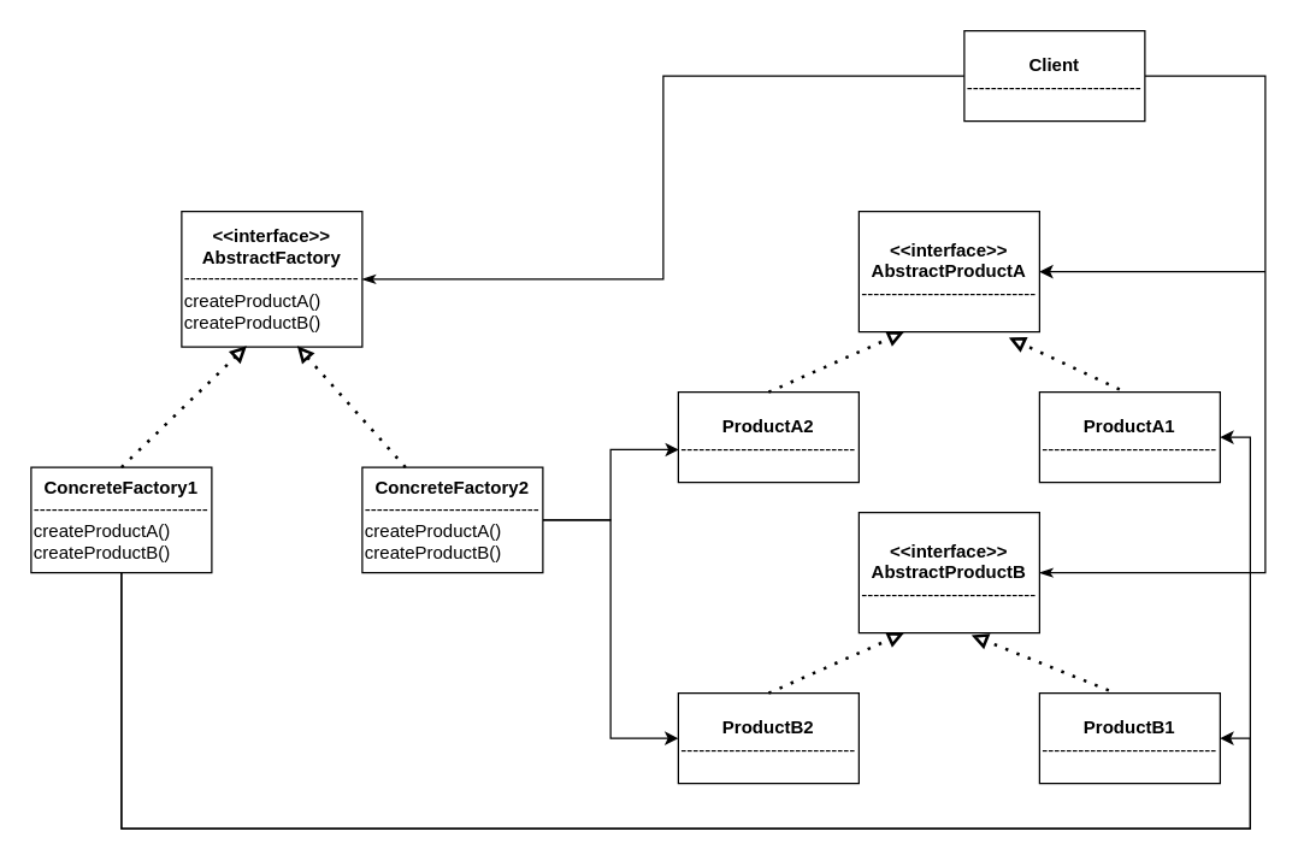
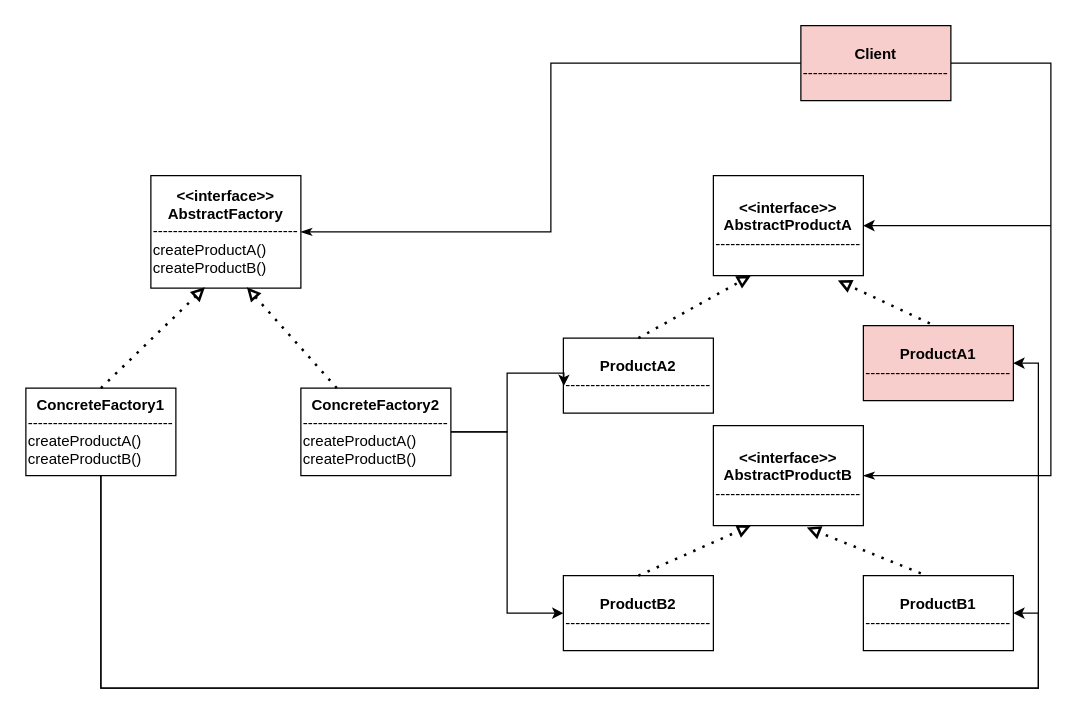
  <mxCell id="0" />
  <mxCell id="1" parent="0" />
  <mxCell id="2" value="&lt;b&gt;&amp;lt;&amp;lt;interface&amp;gt;&amp;gt;&lt;br&gt;AbstractFactory&lt;/b&gt;&lt;br&gt;-----------------------------&lt;br&gt;&lt;div style=&quot;text-align: left&quot;&gt;&lt;span&gt;createProductA()&lt;/span&gt;&lt;/div&gt;&lt;div style=&quot;text-align: left&quot;&gt;&lt;span&gt;createProductB()&lt;/span&gt;&lt;/div&gt;" style="rounded=0;whiteSpace=wrap;html=1;align=center;" vertex="1" parent="1"><mxGeometry x="120" y="140" width="120" height="90" as="geometry" /></mxCell>
  <mxCell id="3" style="edgeStyle=orthogonalEdgeStyle;rounded=0;orthogonalLoop=1;jettySize=auto;html=1;exitX=0.5;exitY=1;exitDx=0;exitDy=0;entryX=1;entryY=0.5;entryDx=0;entryDy=0;startArrow=none;startFill=0;endArrow=classic;endFill=1;align=center;" edge="1" parent="1" source="5" target="18"><mxGeometry relative="1" as="geometry"><Array as="points"><mxPoint x="80" y="550" /><mxPoint x="830" y="550" /><mxPoint x="830" y="490" /></Array></mxGeometry></mxCell>
  <mxCell id="4" style="edgeStyle=orthogonalEdgeStyle;rounded=0;orthogonalLoop=1;jettySize=auto;html=1;exitX=0.5;exitY=1;exitDx=0;exitDy=0;entryX=1;entryY=0.5;entryDx=0;entryDy=0;startArrow=none;startFill=0;endArrow=classic;endFill=1;align=center;" edge="1" parent="1" source="5" target="12"><mxGeometry relative="1" as="geometry"><Array as="points"><mxPoint x="80" y="550" /><mxPoint x="830" y="550" /><mxPoint x="830" y="290" /></Array></mxGeometry></mxCell>
  <mxCell id="5" value="&lt;b&gt;ConcreteFactory1&lt;/b&gt;&lt;br&gt;-----------------------------&lt;br&gt;&lt;div style=&quot;text-align: left&quot;&gt;&lt;span&gt;createProductA()&lt;/span&gt;&lt;/div&gt;&lt;div style=&quot;text-align: left&quot;&gt;&lt;span&gt;createProductB()&lt;/span&gt;&lt;/div&gt;" style="rounded=0;whiteSpace=wrap;html=1;align=center;" vertex="1" parent="1"><mxGeometry x="20" y="310" width="120" height="70" as="geometry" /></mxCell>
  <mxCell id="6" style="edgeStyle=orthogonalEdgeStyle;rounded=0;orthogonalLoop=1;jettySize=auto;html=1;exitX=0;exitY=0.5;exitDx=0;exitDy=0;entryX=1;entryY=0.5;entryDx=0;entryDy=0;endArrow=classicThin;endFill=1;align=center;" edge="1" parent="1" source="8" target="2"><mxGeometry relative="1" as="geometry" /></mxCell>
  <mxCell id="7" style="edgeStyle=orthogonalEdgeStyle;rounded=0;orthogonalLoop=1;jettySize=auto;html=1;exitX=1;exitY=0.5;exitDx=0;exitDy=0;entryX=1;entryY=0.5;entryDx=0;entryDy=0;endArrow=classicThin;endFill=1;align=center;" edge="1" parent="1" source="8" target="16"><mxGeometry relative="1" as="geometry"><Array as="points"><mxPoint x="840" y="50" /><mxPoint x="840" y="380" /></Array></mxGeometry></mxCell>
- <mxCell id="8" value="&lt;b&gt;Client&lt;/b&gt;&lt;br&gt;-----------------------------" style="rounded=0;whiteSpace=wrap;html=1;align=center;" vertex="1" parent="1"><mxGeometry x="640" y="20" width="120" height="60" as="geometry" /></mxCell>
+ <mxCell id="8" value="&lt;b&gt;Client&lt;/b&gt;&lt;br&gt;-----------------------------" style="rounded=0;whiteSpace=wrap;html=1;align=center;fillColor=#f8cecc;" vertex="1" parent="1"><mxGeometry x="640" y="20" width="120" height="60" as="geometry" /></mxCell>
  <mxCell id="9" style="edgeStyle=orthogonalEdgeStyle;rounded=0;orthogonalLoop=1;jettySize=auto;html=1;exitX=1;exitY=0.5;exitDx=0;exitDy=0;endArrow=none;endFill=0;startArrow=classic;startFill=1;align=center;" edge="1" parent="1" source="10"><mxGeometry relative="1" as="geometry"><mxPoint x="840" y="180" as="targetPoint" /><Array as="points"><mxPoint x="800" y="180" /><mxPoint x="800" y="180" /></Array></mxGeometry></mxCell>
  <mxCell id="10" value="&lt;b&gt;&amp;lt;&amp;lt;interface&amp;gt;&amp;gt;&lt;br&gt;AbstractProductA&lt;/b&gt;&lt;br&gt;-----------------------------" style="rounded=0;whiteSpace=wrap;html=1;align=center;" vertex="1" parent="1"><mxGeometry x="570" y="140" width="120" height="80" as="geometry" /></mxCell>
- <mxCell id="11" value="&lt;b&gt;ProductA2&lt;/b&gt;&lt;br&gt;-----------------------------" style="rounded=0;whiteSpace=wrap;html=1;align=center;" vertex="1" parent="1"><mxGeometry x="450" y="260" width="120" height="60" as="geometry" /></mxCell>
- <mxCell id="12" value="&lt;b&gt;ProductA1&lt;br&gt;&lt;/b&gt;-----------------------------" style="rounded=0;whiteSpace=wrap;html=1;align=center;" vertex="1" parent="1"><mxGeometry x="690" y="260" width="120" height="60" as="geometry" /></mxCell>
+ <mxCell id="11" value="&lt;b&gt;ProductA2&lt;/b&gt;&lt;br&gt;-----------------------------" style="rounded=0;whiteSpace=wrap;html=1;align=center;" vertex="1" parent="1"><mxGeometry x="450" y="270" width="120" height="60" as="geometry" /></mxCell>
+ <mxCell id="12" value="&lt;b&gt;ProductA1&lt;br&gt;&lt;/b&gt;-----------------------------" style="rounded=0;whiteSpace=wrap;html=1;align=center;fillColor=#f8cecc;" vertex="1" parent="1"><mxGeometry x="690" y="260" width="120" height="60" as="geometry" /></mxCell>
  <mxCell id="13" style="edgeStyle=orthogonalEdgeStyle;rounded=0;orthogonalLoop=1;jettySize=auto;html=1;exitX=1;exitY=0.5;exitDx=0;exitDy=0;entryX=0.003;entryY=0.637;entryDx=0;entryDy=0;entryPerimeter=0;startArrow=none;startFill=0;endArrow=classic;endFill=1;align=center;" edge="1" parent="1" source="15" target="11"><mxGeometry relative="1" as="geometry"><Array as="points"><mxPoint x="405" y="345" /><mxPoint x="405" y="298" /></Array></mxGeometry></mxCell>
  <mxCell id="14" style="edgeStyle=orthogonalEdgeStyle;rounded=0;orthogonalLoop=1;jettySize=auto;html=1;exitX=1;exitY=0.5;exitDx=0;exitDy=0;entryX=0;entryY=0.5;entryDx=0;entryDy=0;startArrow=none;startFill=0;endArrow=classic;endFill=1;align=center;" edge="1" parent="1" source="15" target="17"><mxGeometry relative="1" as="geometry" /></mxCell>
  <mxCell id="15" value="&lt;b&gt;ConcreteFactory2&lt;br&gt;&lt;/b&gt;-----------------------------&lt;br&gt;&lt;div style=&quot;text-align: left&quot;&gt;&lt;span&gt;createProductA()&lt;/span&gt;&lt;/div&gt;&lt;div style=&quot;text-align: left&quot;&gt;&lt;span&gt;createProductB()&lt;/span&gt;&lt;/div&gt;" style="rounded=0;whiteSpace=wrap;html=1;align=center;" vertex="1" parent="1"><mxGeometry x="240" y="310" width="120" height="70" as="geometry" /></mxCell>
  <mxCell id="16" value="&lt;b&gt;&amp;lt;&amp;lt;interface&amp;gt;&amp;gt;&lt;br&gt;AbstractProductB&lt;/b&gt;&lt;br&gt;-----------------------------" style="rounded=0;whiteSpace=wrap;html=1;align=center;" vertex="1" parent="1"><mxGeometry x="570" y="340" width="120" height="80" as="geometry" /></mxCell>
  <mxCell id="17" value="&lt;b&gt;ProductB2&lt;/b&gt;&lt;br&gt;-----------------------------" style="rounded=0;whiteSpace=wrap;html=1;align=center;" vertex="1" parent="1"><mxGeometry x="450" y="460" width="120" height="60" as="geometry" /></mxCell>
  <mxCell id="18" value="&lt;b&gt;ProductB1&lt;br&gt;&lt;/b&gt;-----------------------------" style="rounded=0;whiteSpace=wrap;html=1;align=center;" vertex="1" parent="1"><mxGeometry x="690" y="460" width="120" height="60" as="geometry" /></mxCell>
  <mxCell id="19" value="" style="endArrow=block;dashed=1;html=1;dashPattern=1 3;strokeWidth=2;rounded=0;exitX=0.5;exitY=0;exitDx=0;exitDy=0;entryX=0.36;entryY=0.993;entryDx=0;entryDy=0;entryPerimeter=0;endFill=0;align=center;" edge="1" parent="1" source="5" target="2"><mxGeometry width="50" height="50" relative="1" as="geometry"><mxPoint x="90" y="300" as="sourcePoint" /><mxPoint x="150" y="240" as="targetPoint" /></mxGeometry></mxCell>
  <mxCell id="20" value="" style="endArrow=block;dashed=1;html=1;dashPattern=1 3;strokeWidth=2;rounded=0;entryX=0.64;entryY=0.993;entryDx=0;entryDy=0;entryPerimeter=0;endFill=0;align=center;" edge="1" parent="1" source="15" target="2"><mxGeometry width="50" height="50" relative="1" as="geometry"><mxPoint x="90" y="320" as="sourcePoint" /><mxPoint x="173.2" y="239.37" as="targetPoint" /></mxGeometry></mxCell>
  <mxCell id="21" value="" style="endArrow=block;dashed=1;html=1;dashPattern=1 3;strokeWidth=2;rounded=0;entryX=0.25;entryY=1;entryDx=0;entryDy=0;exitX=0.5;exitY=0;exitDx=0;exitDy=0;endFill=0;align=center;" edge="1" parent="1" source="17" target="16"><mxGeometry width="50" height="50" relative="1" as="geometry"><mxPoint x="410" y="460" as="sourcePoint" /><mxPoint x="460" y="410" as="targetPoint" /></mxGeometry></mxCell>
  <mxCell id="22" value="" style="endArrow=block;dashed=1;html=1;dashPattern=1 3;strokeWidth=2;rounded=0;entryX=0.623;entryY=1.018;entryDx=0;entryDy=0;entryPerimeter=0;exitX=0.383;exitY=-0.03;exitDx=0;exitDy=0;exitPerimeter=0;endFill=0;align=center;" edge="1" parent="1" source="18" target="16"><mxGeometry width="50" height="50" relative="1" as="geometry"><mxPoint x="690" y="470" as="sourcePoint" /><mxPoint x="740" y="420" as="targetPoint" /></mxGeometry></mxCell>
  <mxCell id="23" value="" style="endArrow=block;dashed=1;html=1;dashPattern=1 3;strokeWidth=2;rounded=0;exitX=0.5;exitY=0;exitDx=0;exitDy=0;entryX=0.25;entryY=1;entryDx=0;entryDy=0;endFill=0;align=center;" edge="1" parent="1" source="11" target="10"><mxGeometry width="50" height="50" relative="1" as="geometry"><mxPoint x="540" y="280" as="sourcePoint" /><mxPoint x="590" y="230" as="targetPoint" /></mxGeometry></mxCell>
  <mxCell id="24" value="" style="endArrow=block;dashed=1;html=1;dashPattern=1 3;strokeWidth=2;rounded=0;entryX=0.83;entryY=1.048;entryDx=0;entryDy=0;entryPerimeter=0;exitX=0.443;exitY=-0.03;exitDx=0;exitDy=0;exitPerimeter=0;endFill=0;align=center;" edge="1" parent="1" source="12" target="10"><mxGeometry width="50" height="50" relative="1" as="geometry"><mxPoint x="680" y="270" as="sourcePoint" /><mxPoint x="730" y="220" as="targetPoint" /></mxGeometry></mxCell>
